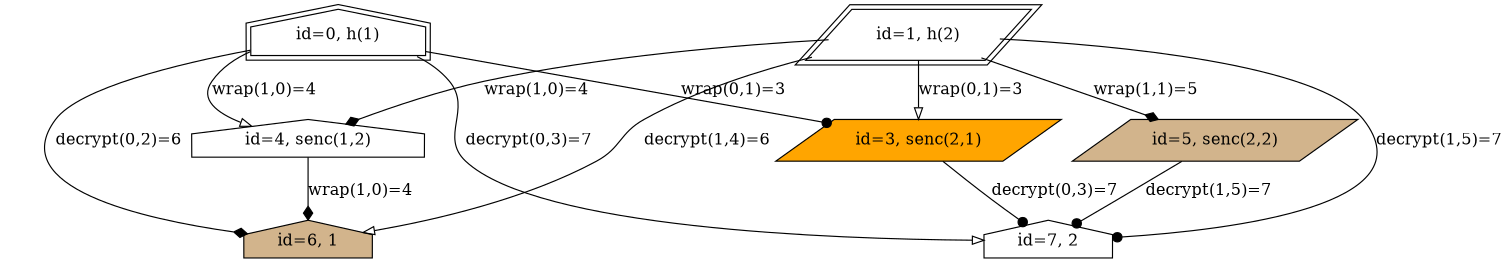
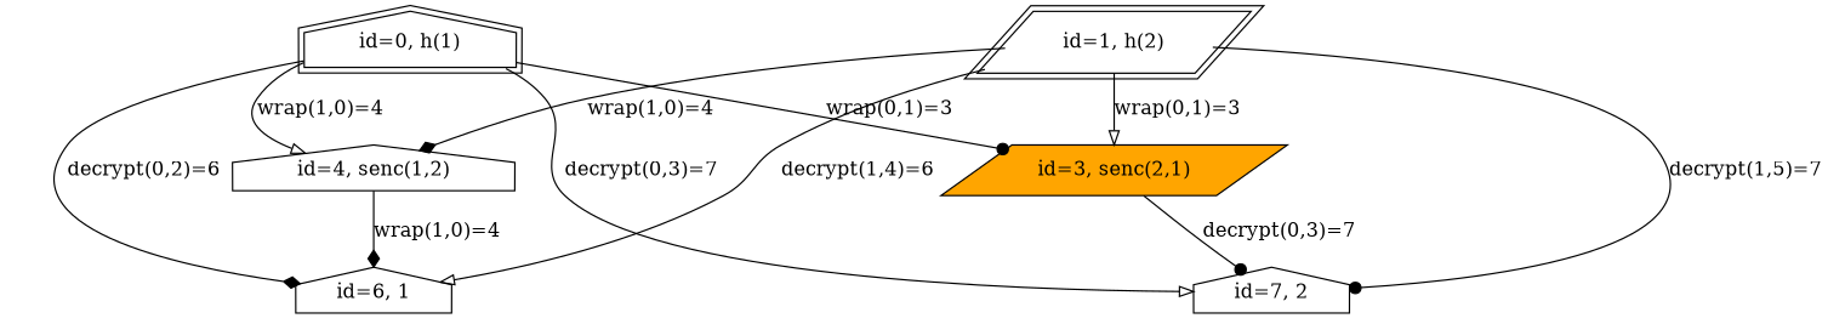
  digraph {
    node [fillcolor=white shape=house style=filled]
    edge [arrowhead=dot]
    n1 [label="id=0, h(1)" peripheries=2]
    n2 [fillcolor=orange label="id=3, senc(2,1)" shape=parallelogram]
    n3 [label="id=4, senc(1,2)"]
-   n4 [fillcolor=tan label="id=6, 1"]
+   n4 [label="id=6, 1"]
    n5 [label="id=7, 2"]
    n6 [label="id=1, h(2)" peripheries=2 shape=parallelogram]
-   n7 [fillcolor=tan label="id=5, senc(2,2)" shape=parallelogram]
    n1 -> n2 [label="wrap(0,1)=3"]
    n1 -> n3 [arrowhead=onormal label="wrap(1,0)=4"]
    n1 -> n4 [arrowhead=diamond label="decrypt(0,2)=6"]
    n1 -> n5 [arrowhead=onormal label="decrypt(0,3)=7"]
    n2 -> n5 [label="decrypt(0,3)=7"]
    n3 -> n4 [arrowhead=diamond label="wrap(1,0)=4"]
    n6 -> n2 [arrowhead=onormal label="wrap(0,1)=3"]
    n6 -> n3 [arrowhead=diamond label="wrap(1,0)=4"]
    n6 -> n4 [arrowhead=onormal label="decrypt(1,4)=6"]
    n6 -> n5 [label="decrypt(1,5)=7"]
-   n6 -> n7 [arrowhead=diamond label="wrap(1,1)=5"]
-   n7 -> n5 [label="decrypt(1,5)=7"]
  }
